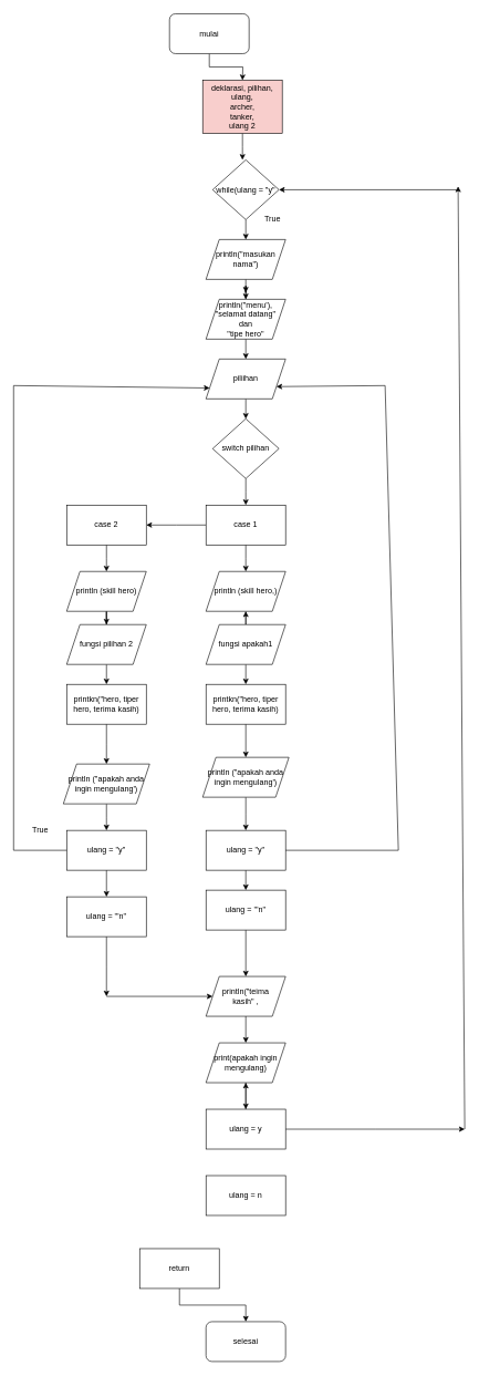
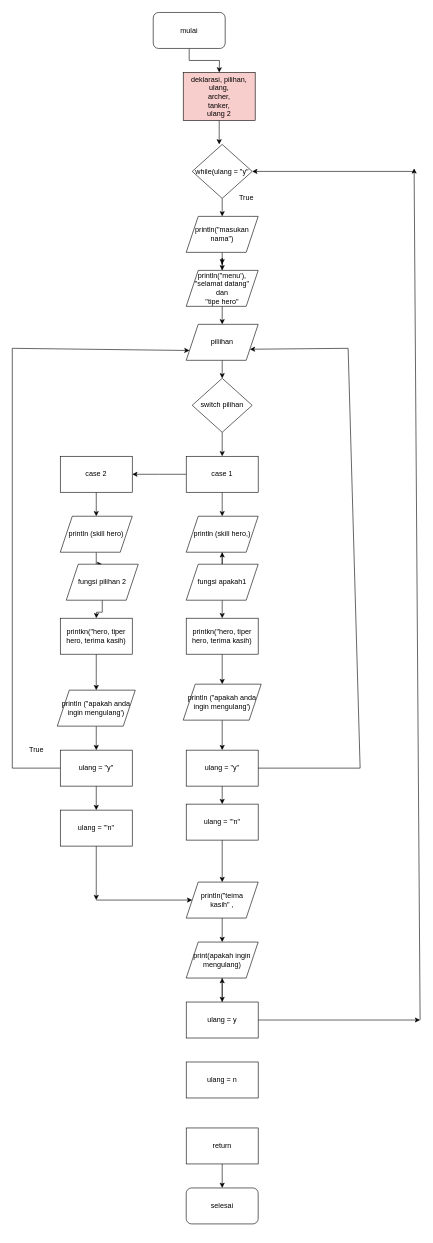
  <mxCell id="0" />
  <mxCell id="1" parent="0" />
  <mxCell id="2" style="edgeStyle=orthogonalEdgeStyle;rounded=0;orthogonalLoop=1;jettySize=auto;html=1;" edge="1" parent="1" source="3"><mxGeometry relative="1" as="geometry"><mxPoint x="365" y="120" as="targetPoint" /></mxGeometry></mxCell>
  <mxCell id="3" value="mulai" style="rounded=1;whiteSpace=wrap;html=1;" vertex="1" parent="1"><mxGeometry x="255" y="20" width="120" height="60" as="geometry" /></mxCell>
  <mxCell id="4" style="edgeStyle=orthogonalEdgeStyle;rounded=0;orthogonalLoop=1;jettySize=auto;html=1;" edge="1" parent="1" source="5"><mxGeometry relative="1" as="geometry"><mxPoint x="365" y="240" as="targetPoint" /></mxGeometry></mxCell>
  <mxCell id="5" value="deklarasi, pilihan,&lt;br&gt;ulang,&lt;br&gt;archer,&lt;br&gt;tanker,&lt;br&gt;ulang 2" style="rounded=0;whiteSpace=wrap;html=1;fillColor=#f8cecc;" vertex="1" parent="1"><mxGeometry x="305" y="120" width="120" height="80" as="geometry" /></mxCell>
  <mxCell id="6" style="edgeStyle=orthogonalEdgeStyle;rounded=0;orthogonalLoop=1;jettySize=auto;html=1;" edge="1" parent="1" source="7" target="10"><mxGeometry relative="1" as="geometry"><mxPoint x="370" y="450" as="targetPoint" /></mxGeometry></mxCell>
  <mxCell id="7" value="println(&quot;masukan nama&quot;)" style="shape=parallelogram;perimeter=parallelogramPerimeter;whiteSpace=wrap;html=1;fixedSize=1;" vertex="1" parent="1"><mxGeometry x="310" y="360" width="120" height="60" as="geometry" /></mxCell>
  <mxCell id="8" style="edgeStyle=orthogonalEdgeStyle;rounded=0;orthogonalLoop=1;jettySize=auto;html=1;" edge="1" parent="1" source="10"><mxGeometry relative="1" as="geometry"><mxPoint x="370" y="440" as="targetPoint" /></mxGeometry></mxCell>
  <mxCell id="9" style="edgeStyle=orthogonalEdgeStyle;rounded=0;orthogonalLoop=1;jettySize=auto;html=1;" edge="1" parent="1" source="10"><mxGeometry relative="1" as="geometry"><mxPoint x="370" y="540" as="targetPoint" /></mxGeometry></mxCell>
  <mxCell id="10" value="println(&quot;menu'),&lt;br&gt;&quot;selamat datang&quot;&lt;br&gt;dan&lt;br&gt;&quot;tipe hero&quot;" style="shape=parallelogram;perimeter=parallelogramPerimeter;whiteSpace=wrap;html=1;fixedSize=1;" vertex="1" parent="1"><mxGeometry x="310" y="450" width="120" height="60" as="geometry" /></mxCell>
  <mxCell id="11" style="edgeStyle=orthogonalEdgeStyle;rounded=0;orthogonalLoop=1;jettySize=auto;html=1;" edge="1" parent="1" source="12"><mxGeometry relative="1" as="geometry"><mxPoint x="370" y="360" as="targetPoint" /></mxGeometry></mxCell>
  <mxCell id="12" value="while(ulang = &quot;y&quot;" style="rhombus;whiteSpace=wrap;html=1;" vertex="1" parent="1"><mxGeometry x="320" y="240" width="100" height="90" as="geometry" /></mxCell>
  <mxCell id="13" style="edgeStyle=orthogonalEdgeStyle;rounded=0;orthogonalLoop=1;jettySize=auto;html=1;" edge="1" parent="1" source="14"><mxGeometry relative="1" as="geometry"><mxPoint x="370" y="760" as="targetPoint" /></mxGeometry></mxCell>
  <mxCell id="14" value="switch pilihan" style="rhombus;whiteSpace=wrap;html=1;" vertex="1" parent="1"><mxGeometry x="320" y="630" width="100" height="90" as="geometry" /></mxCell>
  <mxCell id="15" style="edgeStyle=orthogonalEdgeStyle;rounded=0;orthogonalLoop=1;jettySize=auto;html=1;" edge="1" parent="1" source="16"><mxGeometry relative="1" as="geometry"><mxPoint x="370" y="630" as="targetPoint" /></mxGeometry></mxCell>
  <mxCell id="16" value="piliihan" style="shape=parallelogram;perimeter=parallelogramPerimeter;whiteSpace=wrap;html=1;fixedSize=1;" vertex="1" parent="1"><mxGeometry x="310" y="540" width="120" height="60" as="geometry" /></mxCell>
  <mxCell id="17" style="edgeStyle=orthogonalEdgeStyle;rounded=0;orthogonalLoop=1;jettySize=auto;html=1;" edge="1" parent="1" source="19"><mxGeometry relative="1" as="geometry"><mxPoint x="370" y="860" as="targetPoint" /></mxGeometry></mxCell>
  <mxCell id="18" style="edgeStyle=orthogonalEdgeStyle;rounded=0;orthogonalLoop=1;jettySize=auto;html=1;" edge="1" parent="1" source="19"><mxGeometry relative="1" as="geometry"><mxPoint x="220" y="790" as="targetPoint" /></mxGeometry></mxCell>
  <mxCell id="19" value="case 1" style="rounded=0;whiteSpace=wrap;html=1;" vertex="1" parent="1"><mxGeometry x="310" y="760" width="120" height="60" as="geometry" /></mxCell>
  <mxCell id="20" style="edgeStyle=orthogonalEdgeStyle;rounded=0;orthogonalLoop=1;jettySize=auto;html=1;" edge="1" parent="1" source="21"><mxGeometry relative="1" as="geometry"><mxPoint x="370" y="920" as="targetPoint" /></mxGeometry></mxCell>
  <mxCell id="21" value="println (skill hero,)&lt;br&gt;" style="shape=parallelogram;perimeter=parallelogramPerimeter;whiteSpace=wrap;html=1;fixedSize=1;" vertex="1" parent="1"><mxGeometry x="310" y="860" width="120" height="60" as="geometry" /></mxCell>
  <mxCell id="22" style="edgeStyle=orthogonalEdgeStyle;rounded=0;orthogonalLoop=1;jettySize=auto;html=1;" edge="1" parent="1" source="23"><mxGeometry relative="1" as="geometry"><mxPoint x="370" y="1030" as="targetPoint" /></mxGeometry></mxCell>
  <mxCell id="23" value="fungsi apakah1" style="shape=parallelogram;perimeter=parallelogramPerimeter;whiteSpace=wrap;html=1;fixedSize=1;" vertex="1" parent="1"><mxGeometry x="310" y="940" width="120" height="60" as="geometry" /></mxCell>
  <mxCell id="24" style="edgeStyle=orthogonalEdgeStyle;rounded=0;orthogonalLoop=1;jettySize=auto;html=1;" edge="1" parent="1" source="25"><mxGeometry relative="1" as="geometry"><mxPoint x="160" y="860" as="targetPoint" /></mxGeometry></mxCell>
  <mxCell id="25" value="case 2" style="rounded=0;whiteSpace=wrap;html=1;" vertex="1" parent="1"><mxGeometry x="100" y="760" width="120" height="60" as="geometry" /></mxCell>
  <mxCell id="26" style="edgeStyle=orthogonalEdgeStyle;rounded=0;orthogonalLoop=1;jettySize=auto;html=1;" edge="1" parent="1" source="27" target="29"><mxGeometry relative="1" as="geometry"><mxPoint x="160" y="960" as="targetPoint" /></mxGeometry></mxCell>
  <mxCell id="27" value="println (skill hero)" style="shape=parallelogram;perimeter=parallelogramPerimeter;whiteSpace=wrap;html=1;fixedSize=1;" vertex="1" parent="1"><mxGeometry x="100" y="860" width="120" height="60" as="geometry" /></mxCell>
  <mxCell id="28" style="edgeStyle=orthogonalEdgeStyle;rounded=0;orthogonalLoop=1;jettySize=auto;html=1;" edge="1" parent="1" source="29"><mxGeometry relative="1" as="geometry"><mxPoint x="160" y="1030" as="targetPoint" /></mxGeometry></mxCell>
- <mxCell id="29" value="fungsi pilihan 2" style="shape=parallelogram;perimeter=parallelogramPerimeter;whiteSpace=wrap;html=1;fixedSize=1;" vertex="1" parent="1"><mxGeometry x="100" y="940" width="120" height="60" as="geometry" /></mxCell>
+ <mxCell id="29" value="fungsi pilihan 2" style="shape=parallelogram;perimeter=parallelogramPerimeter;whiteSpace=wrap;html=1;fixedSize=1;" vertex="1" parent="1"><mxGeometry x="110" y="940" width="120" height="60" as="geometry" /></mxCell>
  <mxCell id="30" style="edgeStyle=orthogonalEdgeStyle;rounded=0;orthogonalLoop=1;jettySize=auto;html=1;" edge="1" parent="1" source="31" target="35"><mxGeometry relative="1" as="geometry"><mxPoint x="370" y="1140" as="targetPoint" /></mxGeometry></mxCell>
  <mxCell id="31" value="printkn(&quot;hero, tiper hero, terima kasih)" style="rounded=0;whiteSpace=wrap;html=1;" vertex="1" parent="1"><mxGeometry x="310" y="1030" width="120" height="60" as="geometry" /></mxCell>
  <mxCell id="32" style="edgeStyle=orthogonalEdgeStyle;rounded=0;orthogonalLoop=1;jettySize=auto;html=1;" edge="1" parent="1" source="33"><mxGeometry relative="1" as="geometry"><mxPoint x="160" y="1150" as="targetPoint" /></mxGeometry></mxCell>
  <mxCell id="33" value="printkn(&quot;hero, tiper hero, terima kasih)" style="rounded=0;whiteSpace=wrap;html=1;" vertex="1" parent="1"><mxGeometry x="100" y="1030" width="120" height="60" as="geometry" /></mxCell>
  <mxCell id="34" style="edgeStyle=orthogonalEdgeStyle;rounded=0;orthogonalLoop=1;jettySize=auto;html=1;" edge="1" parent="1" source="35"><mxGeometry relative="1" as="geometry"><mxPoint x="370" y="1250" as="targetPoint" /></mxGeometry></mxCell>
  <mxCell id="35" value="println (&quot;apakah anda ingin mengulang')" style="shape=parallelogram;perimeter=parallelogramPerimeter;whiteSpace=wrap;html=1;fixedSize=1;" vertex="1" parent="1"><mxGeometry x="305" y="1140" width="130" height="60" as="geometry" /></mxCell>
  <mxCell id="36" style="edgeStyle=orthogonalEdgeStyle;rounded=0;orthogonalLoop=1;jettySize=auto;html=1;" edge="1" parent="1" source="37"><mxGeometry relative="1" as="geometry"><mxPoint x="160" y="1250" as="targetPoint" /></mxGeometry></mxCell>
  <mxCell id="37" value="println (&quot;apakah anda ingin mengulang')" style="shape=parallelogram;perimeter=parallelogramPerimeter;whiteSpace=wrap;html=1;fixedSize=1;" vertex="1" parent="1"><mxGeometry x="95" y="1150" width="130" height="60" as="geometry" /></mxCell>
  <mxCell id="38" style="edgeStyle=orthogonalEdgeStyle;rounded=0;orthogonalLoop=1;jettySize=auto;html=1;" edge="1" parent="1" source="39" target="49"><mxGeometry relative="1" as="geometry"><mxPoint x="160" y="1340" as="targetPoint" /></mxGeometry></mxCell>
  <mxCell id="39" value="ulang = &quot;y&quot;" style="rounded=0;whiteSpace=wrap;html=1;" vertex="1" parent="1"><mxGeometry x="100" y="1250" width="120" height="60" as="geometry" /></mxCell>
  <mxCell id="40" style="edgeStyle=orthogonalEdgeStyle;rounded=0;orthogonalLoop=1;jettySize=auto;html=1;" edge="1" parent="1" source="41"><mxGeometry relative="1" as="geometry"><mxPoint x="370" y="1340" as="targetPoint" /></mxGeometry></mxCell>
  <mxCell id="41" value="ulang = &quot;y&quot;" style="rounded=0;whiteSpace=wrap;html=1;" vertex="1" parent="1"><mxGeometry x="310" y="1250" width="120" height="60" as="geometry" /></mxCell>
  <mxCell id="42" value="" style="endArrow=none;html=1;exitX=1;exitY=0.5;exitDx=0;exitDy=0;" edge="1" parent="1" source="41"><mxGeometry width="50" height="50" relative="1" as="geometry"><mxPoint x="340" y="1140" as="sourcePoint" /><mxPoint x="600" y="1280" as="targetPoint" /></mxGeometry></mxCell>
  <mxCell id="43" value="" style="endArrow=none;html=1;" edge="1" parent="1"><mxGeometry width="50" height="50" relative="1" as="geometry"><mxPoint x="600" y="1280" as="sourcePoint" /><mxPoint x="580" y="580" as="targetPoint" /></mxGeometry></mxCell>
  <mxCell id="44" value="" style="endArrow=classic;html=1;entryX=1;entryY=0.75;entryDx=0;entryDy=0;" edge="1" parent="1" target="16"><mxGeometry width="50" height="50" relative="1" as="geometry"><mxPoint x="580" y="580" as="sourcePoint" /><mxPoint x="390" y="690" as="targetPoint" /></mxGeometry></mxCell>
  <mxCell id="45" value="" style="endArrow=none;html=1;exitX=0;exitY=0.5;exitDx=0;exitDy=0;" edge="1" parent="1" source="39"><mxGeometry width="50" height="50" relative="1" as="geometry"><mxPoint x="340" y="1340" as="sourcePoint" /><mxPoint x="20" y="1280" as="targetPoint" /></mxGeometry></mxCell>
  <mxCell id="46" value="" style="endArrow=none;html=1;" edge="1" parent="1"><mxGeometry width="50" height="50" relative="1" as="geometry"><mxPoint x="20" y="1280" as="sourcePoint" /><mxPoint x="20" y="580" as="targetPoint" /></mxGeometry></mxCell>
  <mxCell id="47" value="" style="endArrow=classic;html=1;entryX=0;entryY=0.75;entryDx=0;entryDy=0;" edge="1" parent="1" target="16"><mxGeometry width="50" height="50" relative="1" as="geometry"><mxPoint x="20" y="580" as="sourcePoint" /><mxPoint x="390" y="590" as="targetPoint" /></mxGeometry></mxCell>
  <mxCell id="48" style="edgeStyle=orthogonalEdgeStyle;rounded=0;orthogonalLoop=1;jettySize=auto;html=1;" edge="1" parent="1" source="49"><mxGeometry relative="1" as="geometry"><mxPoint x="160" y="1500" as="targetPoint" /></mxGeometry></mxCell>
  <mxCell id="49" value="ulang = '&quot;n&quot;" style="rounded=0;whiteSpace=wrap;html=1;" vertex="1" parent="1"><mxGeometry x="100" y="1350" width="120" height="60" as="geometry" /></mxCell>
  <mxCell id="50" style="edgeStyle=orthogonalEdgeStyle;rounded=0;orthogonalLoop=1;jettySize=auto;html=1;" edge="1" parent="1" source="51" target="54"><mxGeometry relative="1" as="geometry"><mxPoint x="370" y="1470" as="targetPoint" /></mxGeometry></mxCell>
  <mxCell id="51" value="ulang = '&quot;n&quot;" style="rounded=0;whiteSpace=wrap;html=1;" vertex="1" parent="1"><mxGeometry x="310" y="1340" width="120" height="60" as="geometry" /></mxCell>
  <mxCell id="52" value="True" style="text;html=1;align=center;verticalAlign=middle;resizable=0;points=[];autosize=1;" vertex="1" parent="1"><mxGeometry x="40" y="1240" width="40" height="20" as="geometry" /></mxCell>
  <mxCell id="53" style="edgeStyle=orthogonalEdgeStyle;rounded=0;orthogonalLoop=1;jettySize=auto;html=1;" edge="1" parent="1" source="54" target="57"><mxGeometry relative="1" as="geometry"><mxPoint x="370" y="1570" as="targetPoint" /></mxGeometry></mxCell>
  <mxCell id="54" value="println(&quot;teima&lt;br&gt;&amp;nbsp;kasih&quot; ,&amp;nbsp;" style="shape=parallelogram;perimeter=parallelogramPerimeter;whiteSpace=wrap;html=1;fixedSize=1;" vertex="1" parent="1"><mxGeometry x="310" y="1470" width="120" height="60" as="geometry" /></mxCell>
  <mxCell id="55" value="" style="endArrow=classic;html=1;entryX=0;entryY=0.5;entryDx=0;entryDy=0;" edge="1" parent="1" target="54"><mxGeometry width="50" height="50" relative="1" as="geometry"><mxPoint x="160" y="1500" as="sourcePoint" /><mxPoint x="390" y="1480" as="targetPoint" /></mxGeometry></mxCell>
  <mxCell id="56" style="edgeStyle=orthogonalEdgeStyle;rounded=0;orthogonalLoop=1;jettySize=auto;html=1;" edge="1" parent="1" source="57"><mxGeometry relative="1" as="geometry"><mxPoint x="370" y="1670" as="targetPoint" /></mxGeometry></mxCell>
  <mxCell id="57" value="print(apakah ingin&lt;br&gt;mengulang)" style="shape=parallelogram;perimeter=parallelogramPerimeter;whiteSpace=wrap;html=1;fixedSize=1;" vertex="1" parent="1"><mxGeometry x="310" y="1570" width="120" height="60" as="geometry" /></mxCell>
  <mxCell id="58" style="edgeStyle=orthogonalEdgeStyle;rounded=0;orthogonalLoop=1;jettySize=auto;html=1;" edge="1" parent="1" source="60"><mxGeometry relative="1" as="geometry"><mxPoint x="700" y="1700" as="targetPoint" /></mxGeometry></mxCell>
  <mxCell id="59" style="edgeStyle=orthogonalEdgeStyle;rounded=0;orthogonalLoop=1;jettySize=auto;html=1;" edge="1" parent="1" source="60" target="57"><mxGeometry relative="1" as="geometry"><mxPoint x="370" y="1770" as="targetPoint" /></mxGeometry></mxCell>
  <mxCell id="60" value="ulang = y" style="rounded=0;whiteSpace=wrap;html=1;" vertex="1" parent="1"><mxGeometry x="310" y="1670" width="120" height="60" as="geometry" /></mxCell>
  <mxCell id="61" value="" style="endArrow=classic;html=1;" edge="1" parent="1"><mxGeometry width="50" height="50" relative="1" as="geometry"><mxPoint x="700" y="1700" as="sourcePoint" /><mxPoint x="690" y="280" as="targetPoint" /></mxGeometry></mxCell>
  <mxCell id="62" value="" style="endArrow=classic;html=1;entryX=1;entryY=0.5;entryDx=0;entryDy=0;" edge="1" parent="1" target="12"><mxGeometry width="50" height="50" relative="1" as="geometry"><mxPoint x="690" y="285" as="sourcePoint" /><mxPoint x="390" y="370" as="targetPoint" /></mxGeometry></mxCell>
  <mxCell id="63" value="ulang = n" style="rounded=0;whiteSpace=wrap;html=1;" vertex="1" parent="1"><mxGeometry x="310" y="1770" width="120" height="60" as="geometry" /></mxCell>
  <mxCell id="64" style="edgeStyle=orthogonalEdgeStyle;rounded=0;orthogonalLoop=1;jettySize=auto;html=1;" edge="1" parent="1" source="65" target="66"><mxGeometry relative="1" as="geometry"><mxPoint x="370" y="1980" as="targetPoint" /></mxGeometry></mxCell>
- <mxCell id="65" value="return" style="rounded=0;whiteSpace=wrap;html=1;" vertex="1" parent="1"><mxGeometry x="210" y="1880" width="120" height="60" as="geometry" /></mxCell>
- <mxCell id="66" value="selesai" style="rounded=1;whiteSpace=wrap;html=1;" vertex="1" parent="1"><mxGeometry x="310" y="1990" width="120" height="60" as="geometry" /></mxCell>
+ <mxCell id="65" value="return" style="rounded=0;whiteSpace=wrap;html=1;" vertex="1" parent="1"><mxGeometry x="310" y="1880" width="120" height="60" as="geometry" /></mxCell>
+ <mxCell id="66" value="selesai" style="rounded=1;whiteSpace=wrap;html=1;" vertex="1" parent="1"><mxGeometry x="310" y="1980" width="120" height="60" as="geometry" /></mxCell>
  <mxCell id="67" value="True" style="text;html=1;align=center;verticalAlign=middle;resizable=0;points=[];autosize=1;" vertex="1" parent="1"><mxGeometry x="390" y="320" width="40" height="20" as="geometry" /></mxCell>
